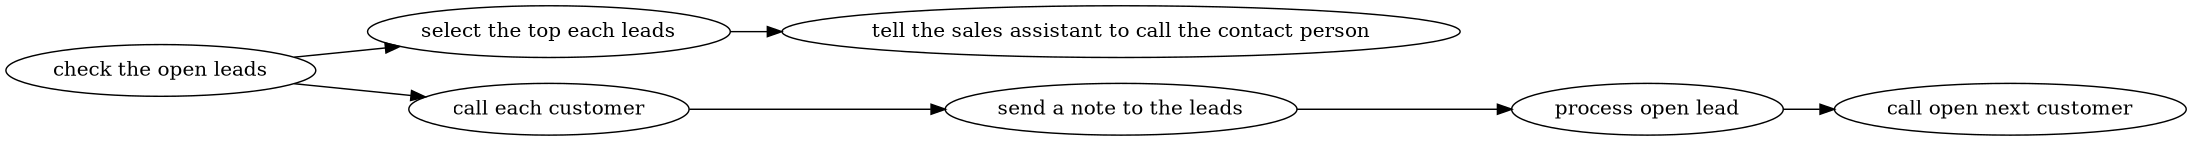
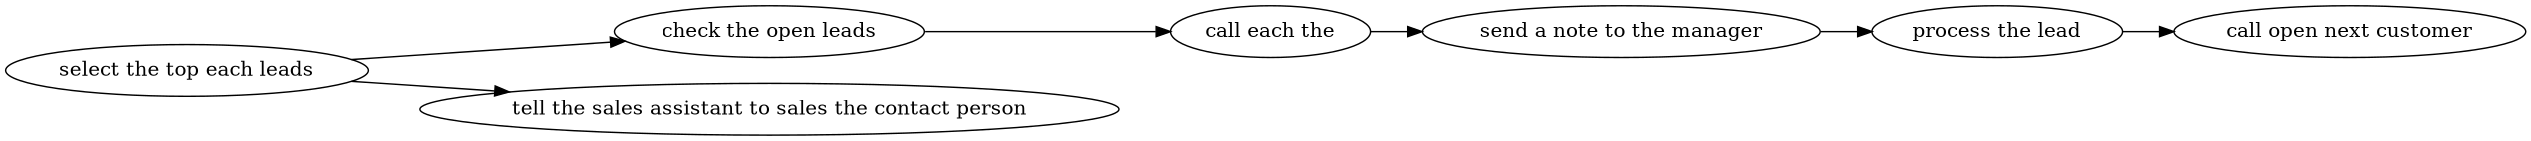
  strict digraph {
    rankdir=LR
    edge [attrs="{'type': 'flow', 'label': 'flow'}"]
    "check the open leads" [attrs="{'type': 'Activity', 'label': 'check the open leads'}"]
    n2 [attrs="{'type': 'Activity', 'label': 'select the top five leads'}" label="select the top each leads"]
-   "call each customer" [attrs="{'type': 'Activity', 'label': 'call each customer'}"]
-   "tell the sales assistant to call the contact person" [attrs="{'type': 'Activity', 'label': 'tell the sales assistant to call the contact person'}"]
-   "send a note to the manager" [attrs="{'type': 'Activity', 'label': 'send a note to the manager'}" label="send a note to the leads"]
-   "process the lead" [attrs="{'type': 'Activity', 'label': 'process the lead'}" label="process open lead"]
+   "call each customer" [attrs="{'type': 'Activity', 'label': 'call each customer'}" label="call each the"]
+   "tell the sales assistant to call the contact person" [attrs="{'type': 'Activity', 'label': 'tell the sales assistant to call the contact person'}" label="tell the sales assistant to sales the contact person"]
+   "send a note to the manager" [attrs="{'type': 'Activity', 'label': 'send a note to the manager'}"]
+   "process the lead" [attrs="{'type': 'Activity', 'label': 'process the lead'}"]
    n7 [attrs="{'type': 'Activity', 'label': 'call the next customer'}" label="call open next customer"]
-   "check the open leads" -> n2
+   n2 -> "check the open leads"
    "check the open leads" -> "call each customer"
    n2 -> "tell the sales assistant to call the contact person"
    "call each customer" -> "send a note to the manager"
    "send a note to the manager" -> "process the lead"
    "process the lead" -> n7
  }
